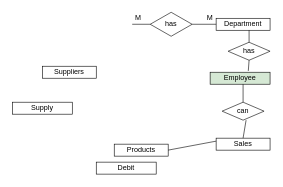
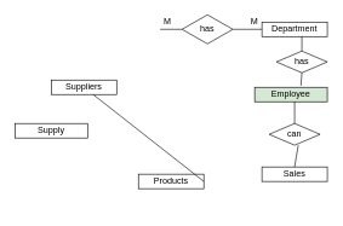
  <mxCell id="0" />
  <mxCell id="1" parent="0" />
  <mxCell id="2" value="Department" style="rounded=0;whiteSpace=wrap;html=1;" vertex="1" parent="1"><mxGeometry x="360" y="30" width="90" height="20" as="geometry" /></mxCell>
  <mxCell id="3" value="Employee" style="rounded=0;whiteSpace=wrap;html=1;fillColor=#d5e8d4;" vertex="1" parent="1"><mxGeometry x="350" y="120" width="100" height="20" as="geometry" /></mxCell>
  <mxCell id="4" value="Products" style="rounded=0;whiteSpace=wrap;html=1;" vertex="1" parent="1"><mxGeometry x="190" y="240" width="90" height="20" as="geometry" /></mxCell>
  <mxCell id="5" value="has" style="shape=rhombus;perimeter=rhombusPerimeter;whiteSpace=wrap;html=1;align=center;" vertex="1" parent="1"><mxGeometry x="250" y="20" width="70" height="40" as="geometry" /></mxCell>
  <mxCell id="6" value="" style="line;strokeWidth=1;rotatable=0;dashed=0;labelPosition=right;align=left;verticalAlign=middle;spacingTop=0;spacingLeft=6;points=[];portConstraint=eastwest;" vertex="1" parent="1"><mxGeometry x="220" y="35" width="30" height="10" as="geometry" /></mxCell>
  <mxCell id="7" value="" style="line;strokeWidth=1;rotatable=0;dashed=0;labelPosition=right;align=left;verticalAlign=middle;spacingTop=0;spacingLeft=6;points=[];portConstraint=eastwest;" vertex="1" parent="1"><mxGeometry x="320" y="35" width="40" height="10" as="geometry" /></mxCell>
  <mxCell id="8" value="M" style="text;html=1;strokeColor=none;fillColor=none;align=center;verticalAlign=middle;whiteSpace=wrap;rounded=0;" vertex="1" parent="1"><mxGeometry x="220" y="25" width="20" height="10" as="geometry" /></mxCell>
  <mxCell id="9" value="M" style="text;html=1;strokeColor=none;fillColor=none;align=center;verticalAlign=middle;whiteSpace=wrap;rounded=0;" vertex="1" parent="1"><mxGeometry x="340" y="25" width="20" height="10" as="geometry" /></mxCell>
  <mxCell id="10" value="Sales" style="rounded=0;whiteSpace=wrap;html=1;" vertex="1" parent="1"><mxGeometry x="360" y="230" width="90" height="20" as="geometry" /></mxCell>
- <mxCell id="11" value="Debit" style="rounded=0;whiteSpace=wrap;html=1;" vertex="1" parent="1"><mxGeometry x="160" y="270" width="100" height="20" as="geometry" /></mxCell>
  <mxCell id="12" value="Suppliers" style="rounded=0;whiteSpace=wrap;html=1;" vertex="1" parent="1"><mxGeometry x="70" y="110" width="90" height="20" as="geometry" /></mxCell>
  <mxCell id="13" value="Supply" style="rounded=0;whiteSpace=wrap;html=1;" vertex="1" parent="1"><mxGeometry x="20" y="170" width="100" height="20" as="geometry" /></mxCell>
  <mxCell id="14" value="has" style="shape=rhombus;perimeter=rhombusPerimeter;whiteSpace=wrap;html=1;align=center;" vertex="1" parent="1"><mxGeometry x="380" y="70" width="70" height="30" as="geometry" /></mxCell>
  <mxCell id="15" value="" style="endArrow=none;html=1;rounded=0;exitX=0.5;exitY=0;exitDx=0;exitDy=0;" edge="1" parent="1" source="14"><mxGeometry width="50" height="50" relative="1" as="geometry"><mxPoint x="365" y="100" as="sourcePoint" /><mxPoint x="415" y="50" as="targetPoint" /></mxGeometry></mxCell>
  <mxCell id="16" value="" style="endArrow=none;html=1;rounded=0;exitX=0.637;exitY=-0.108;exitDx=0;exitDy=0;exitPerimeter=0;" edge="1" parent="1" source="3"><mxGeometry width="50" height="50" relative="1" as="geometry"><mxPoint x="365" y="150" as="sourcePoint" /><mxPoint x="415" y="100" as="targetPoint" /><Array as="points" /></mxGeometry></mxCell>
  <mxCell id="17" value="can" style="shape=rhombus;perimeter=rhombusPerimeter;whiteSpace=wrap;html=1;align=center;" vertex="1" parent="1"><mxGeometry x="370" y="170" width="70" height="30" as="geometry" /></mxCell>
  <mxCell id="18" value="" style="endArrow=none;html=1;rounded=0;exitX=0.5;exitY=0;exitDx=0;exitDy=0;" edge="1" parent="1" source="17"><mxGeometry width="50" height="50" relative="1" as="geometry"><mxPoint x="355" y="190" as="sourcePoint" /><mxPoint x="405" y="140" as="targetPoint" /></mxGeometry></mxCell>
  <mxCell id="19" value="" style="endArrow=none;html=1;rounded=0;exitX=0.5;exitY=0;exitDx=0;exitDy=0;" edge="1" parent="1" source="10"><mxGeometry width="50" height="50" relative="1" as="geometry"><mxPoint x="360" y="250" as="sourcePoint" /><mxPoint x="410" y="200" as="targetPoint" /></mxGeometry></mxCell>
- <mxCell id="20" value="" style="endArrow=none;html=1;rounded=0;exitX=1;exitY=0.5;exitDx=0;exitDy=0;entryX=0;entryY=0.25;entryDx=0;entryDy=0;" edge="1" parent="1" source="4" target="10"><mxGeometry width="50" height="50" relative="1" as="geometry"><mxPoint x="290" y="270" as="sourcePoint" /><mxPoint x="340" y="220" as="targetPoint" /></mxGeometry></mxCell>
+ <mxCell id="20" value="" style="endArrow=none;html=1;rounded=0;exitX=1;exitY=0.5;exitDx=0;exitDy=0;" edge="1" parent="1" source="4" target="12"><mxGeometry width="50" height="50" relative="1" as="geometry"><mxPoint x="290" y="270" as="sourcePoint" /><mxPoint x="340" y="220" as="targetPoint" /></mxGeometry></mxCell>
